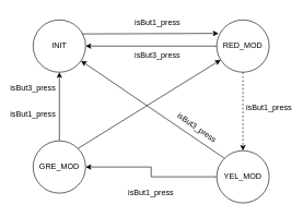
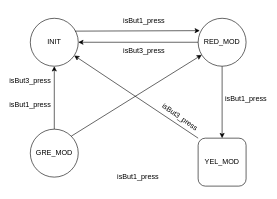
  <mxCell id="0" />
  <mxCell id="1" parent="0" />
  <mxCell id="2" value="INIT" style="ellipse;whiteSpace=wrap;html=1;aspect=fixed;" vertex="1" parent="1"><mxGeometry x="50" y="30" width="80" height="80" as="geometry" /></mxCell>
- <mxCell id="3" style="edgeStyle=orthogonalEdgeStyle;rounded=0;orthogonalLoop=1;jettySize=auto;html=1;entryX=0.5;entryY=0;entryDx=0;entryDy=0;dashed=1;" edge="1" parent="1" source="4" target="6"><mxGeometry relative="1" as="geometry" /></mxCell>
+ <mxCell id="3" style="edgeStyle=orthogonalEdgeStyle;rounded=0;orthogonalLoop=1;jettySize=auto;html=1;entryX=0.5;entryY=0;entryDx=0;entryDy=0;" edge="1" parent="1" source="4" target="6"><mxGeometry relative="1" as="geometry" /></mxCell>
  <mxCell id="4" value="RED_MOD" style="ellipse;whiteSpace=wrap;html=1;aspect=fixed;" vertex="1" parent="1"><mxGeometry x="330" y="30" width="80" height="80" as="geometry" /></mxCell>
- <mxCell id="5" style="edgeStyle=orthogonalEdgeStyle;rounded=0;orthogonalLoop=1;jettySize=auto;html=1;entryX=1;entryY=0.5;entryDx=0;entryDy=0;" edge="1" parent="1" source="6" target="8"><mxGeometry relative="1" as="geometry" /></mxCell>
- <mxCell id="6" value="YEL_MOD" style="ellipse;whiteSpace=wrap;html=1;aspect=fixed;" vertex="1" parent="1"><mxGeometry x="330" y="230" width="80" height="80" as="geometry" /></mxCell>
+ <mxCell id="6" value="YEL_MOD" style="whiteSpace=wrap;html=1;aspect=fixed;rounded=1;" vertex="1" parent="1"><mxGeometry x="330" y="230" width="80" height="80" as="geometry" /></mxCell>
  <mxCell id="7" style="edgeStyle=orthogonalEdgeStyle;rounded=0;orthogonalLoop=1;jettySize=auto;html=1;entryX=0.5;entryY=1;entryDx=0;entryDy=0;" edge="1" parent="1" source="8" target="2"><mxGeometry relative="1" as="geometry" /></mxCell>
  <mxCell id="8" value="GRE_MOD" style="ellipse;whiteSpace=wrap;html=1;aspect=fixed;" vertex="1" parent="1"><mxGeometry x="50" y="215" width="80" height="80" as="geometry" /></mxCell>
  <mxCell id="9" value="" style="endArrow=classic;html=1;rounded=0;exitX=0.935;exitY=0.268;exitDx=0;exitDy=0;exitPerimeter=0;entryX=0.035;entryY=0.258;entryDx=0;entryDy=0;entryPerimeter=0;" edge="1" parent="1" source="2" target="4"><mxGeometry width="50" height="50" relative="1" as="geometry"><mxPoint x="130" y="79" as="sourcePoint" /><mxPoint x="330" y="79" as="targetPoint" /></mxGeometry></mxCell>
  <mxCell id="10" value="isBut1_press" style="text;html=1;align=center;verticalAlign=middle;whiteSpace=wrap;rounded=0;" vertex="1" parent="1"><mxGeometry x="210" y="20" width="60" height="30" as="geometry" /></mxCell>
  <mxCell id="11" value="isBut1_press" style="text;html=1;align=center;verticalAlign=middle;whiteSpace=wrap;rounded=0;" vertex="1" parent="1"><mxGeometry x="380" y="150" width="60" height="30" as="geometry" /></mxCell>
  <mxCell id="12" value="isBut1_press" style="text;html=1;align=center;verticalAlign=middle;whiteSpace=wrap;rounded=0;" vertex="1" parent="1"><mxGeometry x="200" y="280" width="60" height="30" as="geometry" /></mxCell>
  <mxCell id="13" value="" style="endArrow=classic;html=1;rounded=0;exitX=1;exitY=0;exitDx=0;exitDy=0;" edge="1" parent="1" source="8" target="4"><mxGeometry width="50" height="50" relative="1" as="geometry"><mxPoint x="280" y="280" as="sourcePoint" /><mxPoint x="330" y="230" as="targetPoint" /><Array as="points" /></mxGeometry></mxCell>
  <mxCell id="14" value="" style="endArrow=classic;html=1;rounded=0;exitX=0;exitY=0;exitDx=0;exitDy=0;" edge="1" parent="1" source="6" target="2"><mxGeometry width="50" height="50" relative="1" as="geometry"><mxPoint x="280" y="280" as="sourcePoint" /><mxPoint x="330" y="230" as="targetPoint" /></mxGeometry></mxCell>
  <mxCell id="15" value="" style="endArrow=classic;html=1;rounded=0;entryX=1;entryY=0.5;entryDx=0;entryDy=0;exitX=0;exitY=0.5;exitDx=0;exitDy=0;" edge="1" parent="1" source="4" target="2"><mxGeometry width="50" height="50" relative="1" as="geometry"><mxPoint x="110" y="190" as="sourcePoint" /><mxPoint x="160" y="140" as="targetPoint" /></mxGeometry></mxCell>
  <mxCell id="16" value="isBut3_press" style="text;html=1;align=center;verticalAlign=middle;whiteSpace=wrap;rounded=0;" vertex="1" parent="1"><mxGeometry x="210" y="70" width="60" height="30" as="geometry" /></mxCell>
  <mxCell id="17" value="isBut3_press" style="text;html=1;align=center;verticalAlign=middle;whiteSpace=wrap;rounded=0;" vertex="1" parent="1"><mxGeometry x="20" y="120" width="60" height="30" as="geometry" /></mxCell>
  <mxCell id="18" value="isBut1_press" style="text;html=1;align=center;verticalAlign=middle;whiteSpace=wrap;rounded=0;rotation=0;" vertex="1" parent="1"><mxGeometry x="20" y="160" width="60" height="30" as="geometry" /></mxCell>
  <mxCell id="19" value="isBut3_press" style="text;html=1;align=center;verticalAlign=middle;whiteSpace=wrap;rounded=0;rotation=35;" vertex="1" parent="1"><mxGeometry x="270" y="180" width="60" height="30" as="geometry" /></mxCell>
